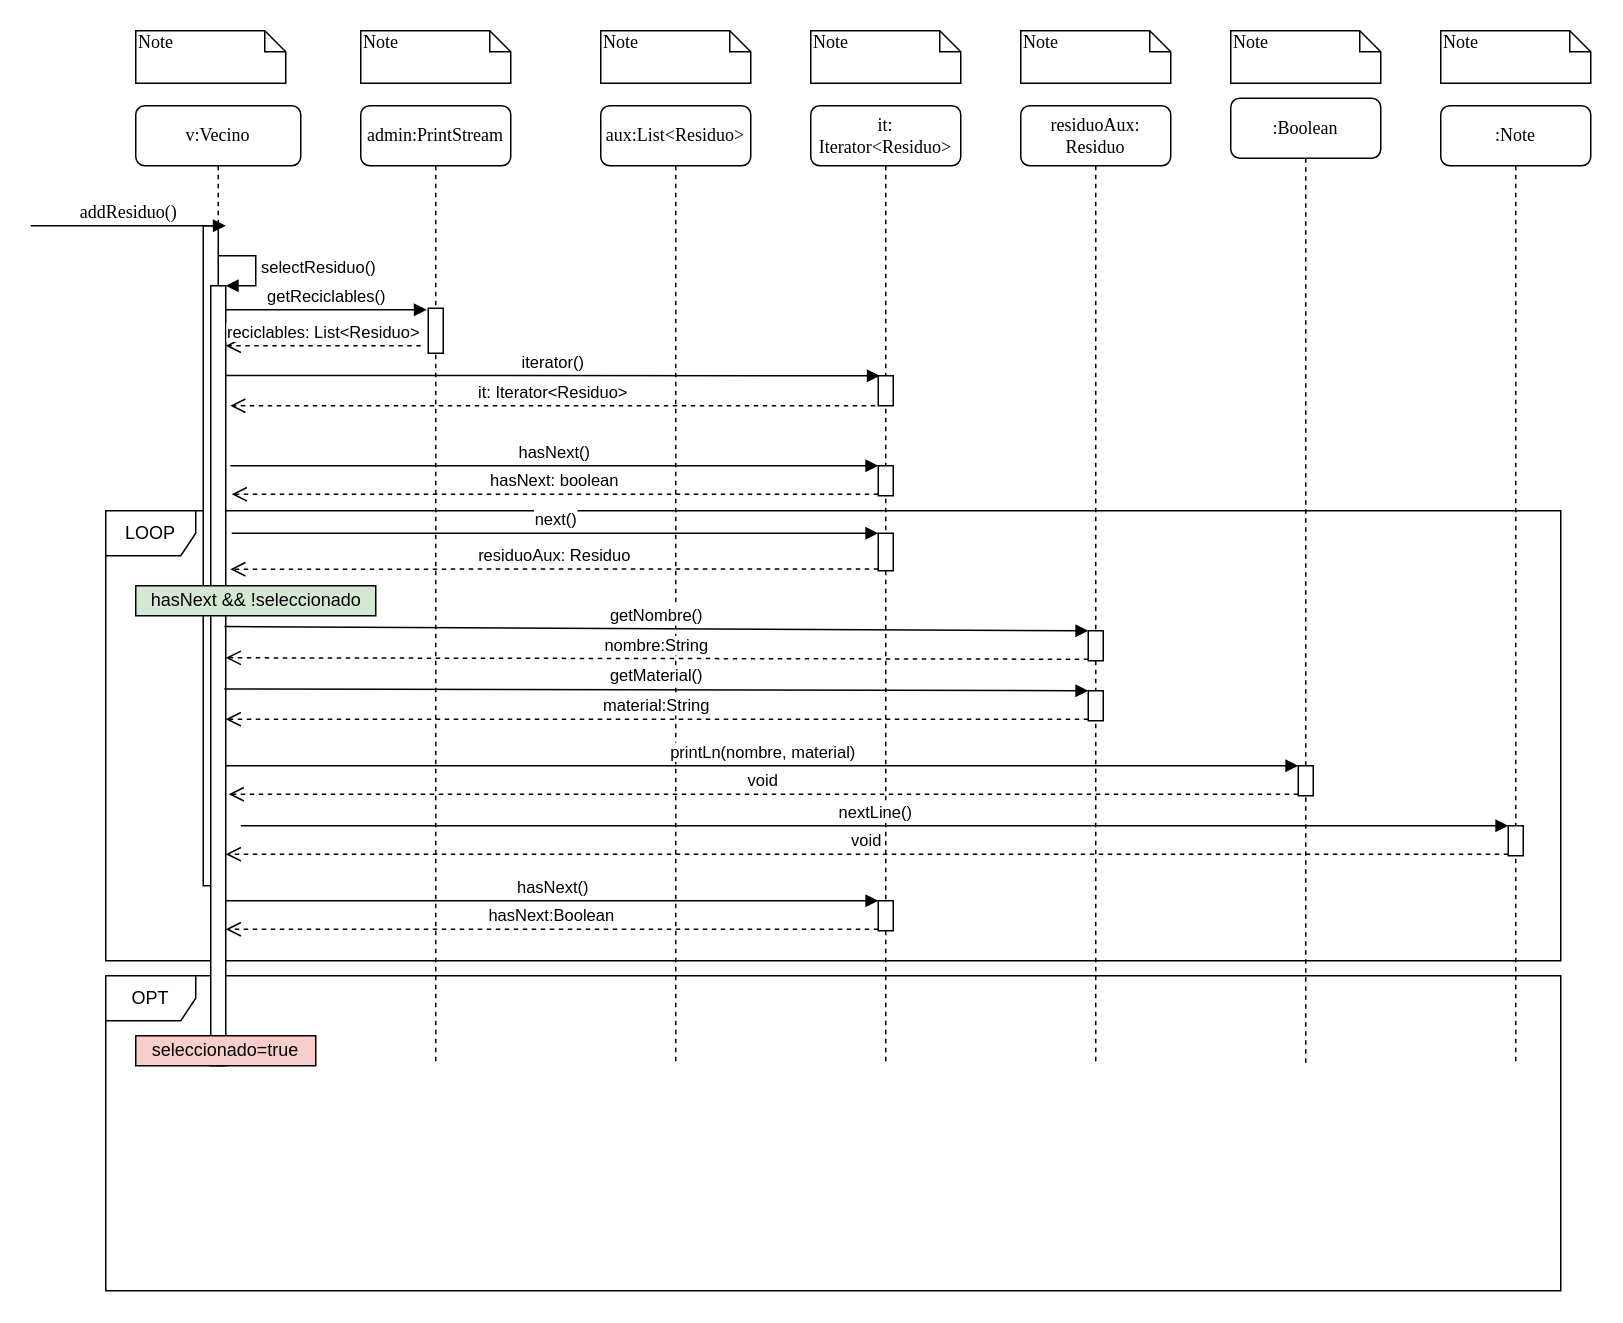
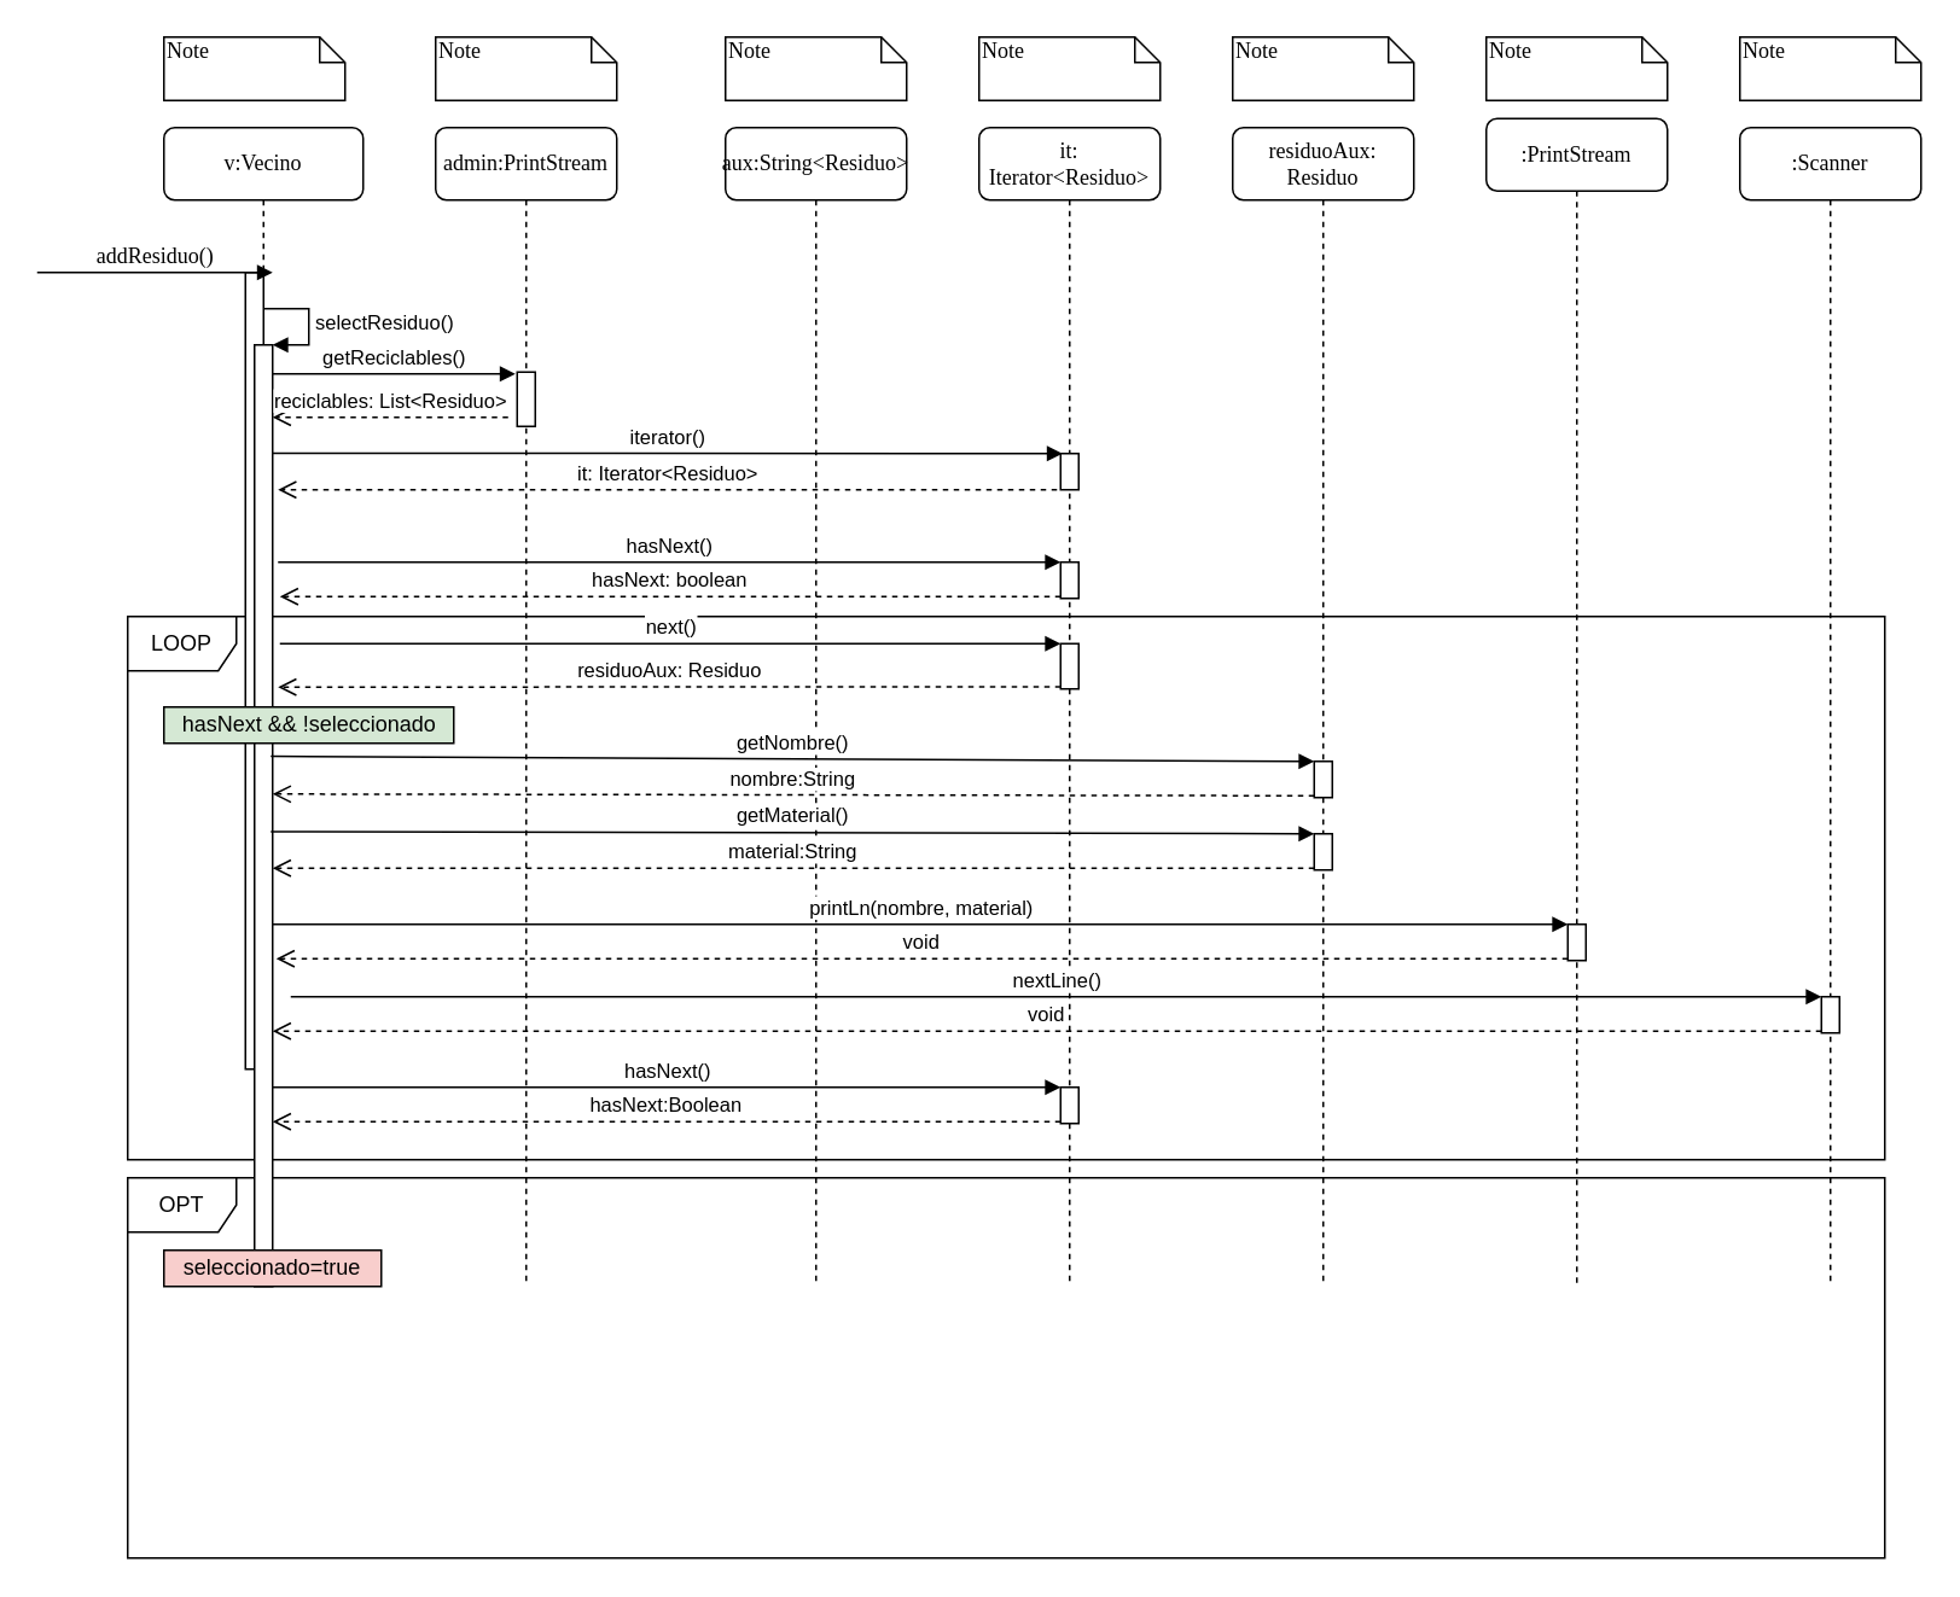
  <mxCell id="0" />
  <mxCell id="1" parent="0" />
  <mxCell id="2" value="OPT" style="shape=umlFrame;whiteSpace=wrap;html=1;" parent="1" vertex="1"><mxGeometry x="70" y="650" width="970" height="210" as="geometry" /></mxCell>
  <mxCell id="3" value="LOOP" style="shape=umlFrame;whiteSpace=wrap;html=1;" parent="1" vertex="1"><mxGeometry x="70" y="340" width="970" height="300" as="geometry" /></mxCell>
  <mxCell id="4" value="admin:PrintStream&lt;br&gt;" style="shape=umlLifeline;perimeter=lifelinePerimeter;whiteSpace=wrap;html=1;container=1;collapsible=0;recursiveResize=0;outlineConnect=0;rounded=1;shadow=0;comic=0;labelBackgroundColor=none;strokeColor=#000000;strokeWidth=1;fillColor=#FFFFFF;fontFamily=Verdana;fontSize=12;fontColor=#000000;align=center;" parent="1" vertex="1"><mxGeometry x="240" y="70" width="100" height="640" as="geometry" /></mxCell>
  <mxCell id="5" value="" style="html=1;points=[];perimeter=orthogonalPerimeter;rounded=0;shadow=0;comic=0;labelBackgroundColor=none;strokeColor=#000000;strokeWidth=1;fillColor=#FFFFFF;fontFamily=Verdana;fontSize=12;fontColor=#000000;align=center;" parent="4" vertex="1"><mxGeometry x="45" y="135" width="10" height="30" as="geometry" /></mxCell>
- <mxCell id="6" value="aux:List&amp;lt;Residuo&amp;gt;" style="shape=umlLifeline;perimeter=lifelinePerimeter;whiteSpace=wrap;html=1;container=1;collapsible=0;recursiveResize=0;outlineConnect=0;rounded=1;shadow=0;comic=0;labelBackgroundColor=none;strokeColor=#000000;strokeWidth=1;fillColor=#FFFFFF;fontFamily=Verdana;fontSize=12;fontColor=#000000;align=center;" parent="1" vertex="1"><mxGeometry x="400" y="70" width="100" height="640" as="geometry" /></mxCell>
+ <mxCell id="6" value="aux:String&amp;lt;Residuo&amp;gt;" style="shape=umlLifeline;perimeter=lifelinePerimeter;whiteSpace=wrap;html=1;container=1;collapsible=0;recursiveResize=0;outlineConnect=0;rounded=1;shadow=0;comic=0;labelBackgroundColor=none;strokeColor=#000000;strokeWidth=1;fillColor=#FFFFFF;fontFamily=Verdana;fontSize=12;fontColor=#000000;align=center;" parent="1" vertex="1"><mxGeometry x="400" y="70" width="100" height="640" as="geometry" /></mxCell>
  <mxCell id="7" value="it: Iterator&amp;lt;Residuo&amp;gt;" style="shape=umlLifeline;perimeter=lifelinePerimeter;whiteSpace=wrap;html=1;container=1;collapsible=0;recursiveResize=0;outlineConnect=0;rounded=1;shadow=0;comic=0;labelBackgroundColor=none;strokeColor=#000000;strokeWidth=1;fillColor=#FFFFFF;fontFamily=Verdana;fontSize=12;fontColor=#000000;align=center;" parent="1" vertex="1"><mxGeometry x="540" y="70" width="100" height="640" as="geometry" /></mxCell>
  <mxCell id="8" value="" style="html=1;points=[];perimeter=orthogonalPerimeter;" parent="7" vertex="1"><mxGeometry x="45" y="240" width="10" height="20" as="geometry" /></mxCell>
  <mxCell id="9" value="" style="html=1;points=[];perimeter=orthogonalPerimeter;" parent="7" vertex="1"><mxGeometry x="45" y="285" width="10" height="25" as="geometry" /></mxCell>
  <mxCell id="10" value="" style="html=1;points=[];perimeter=orthogonalPerimeter;" parent="7" vertex="1"><mxGeometry x="45" y="530" width="10" height="20" as="geometry" /></mxCell>
  <mxCell id="11" value="residuoAux: Residuo" style="shape=umlLifeline;perimeter=lifelinePerimeter;whiteSpace=wrap;html=1;container=1;collapsible=0;recursiveResize=0;outlineConnect=0;rounded=1;shadow=0;comic=0;labelBackgroundColor=none;strokeColor=#000000;strokeWidth=1;fillColor=#FFFFFF;fontFamily=Verdana;fontSize=12;fontColor=#000000;align=center;" parent="1" vertex="1"><mxGeometry x="680" y="70" width="100" height="640" as="geometry" /></mxCell>
  <mxCell id="12" value="" style="html=1;points=[];perimeter=orthogonalPerimeter;" parent="11" vertex="1"><mxGeometry x="45" y="350" width="10" height="20" as="geometry" /></mxCell>
- <mxCell id="13" value=":Boolean" style="shape=umlLifeline;perimeter=lifelinePerimeter;whiteSpace=wrap;html=1;container=1;collapsible=0;recursiveResize=0;outlineConnect=0;rounded=1;shadow=0;comic=0;labelBackgroundColor=none;strokeColor=#000000;strokeWidth=1;fillColor=#FFFFFF;fontFamily=Verdana;fontSize=12;fontColor=#000000;align=center;" parent="1" vertex="1"><mxGeometry x="820" y="65" width="100" height="645" as="geometry" /></mxCell>
+ <mxCell id="13" value=":PrintStream" style="shape=umlLifeline;perimeter=lifelinePerimeter;whiteSpace=wrap;html=1;container=1;collapsible=0;recursiveResize=0;outlineConnect=0;rounded=1;shadow=0;comic=0;labelBackgroundColor=none;strokeColor=#000000;strokeWidth=1;fillColor=#FFFFFF;fontFamily=Verdana;fontSize=12;fontColor=#000000;align=center;" parent="1" vertex="1"><mxGeometry x="820" y="65" width="100" height="645" as="geometry" /></mxCell>
  <mxCell id="14" value="" style="html=1;points=[];perimeter=orthogonalPerimeter;" parent="13" vertex="1"><mxGeometry x="45" y="445" width="10" height="20" as="geometry" /></mxCell>
- <mxCell id="15" value=":Note" style="shape=umlLifeline;perimeter=lifelinePerimeter;whiteSpace=wrap;html=1;container=1;collapsible=0;recursiveResize=0;outlineConnect=0;rounded=1;shadow=0;comic=0;labelBackgroundColor=none;strokeColor=#000000;strokeWidth=1;fillColor=#FFFFFF;fontFamily=Verdana;fontSize=12;fontColor=#000000;align=center;" parent="1" vertex="1"><mxGeometry x="960" y="70" width="100" height="640" as="geometry" /></mxCell>
+ <mxCell id="15" value=":Scanner" style="shape=umlLifeline;perimeter=lifelinePerimeter;whiteSpace=wrap;html=1;container=1;collapsible=0;recursiveResize=0;outlineConnect=0;rounded=1;shadow=0;comic=0;labelBackgroundColor=none;strokeColor=#000000;strokeWidth=1;fillColor=#FFFFFF;fontFamily=Verdana;fontSize=12;fontColor=#000000;align=center;" parent="1" vertex="1"><mxGeometry x="960" y="70" width="100" height="640" as="geometry" /></mxCell>
  <mxCell id="16" value="" style="html=1;points=[];perimeter=orthogonalPerimeter;" parent="15" vertex="1"><mxGeometry x="45" y="480" width="10" height="20" as="geometry" /></mxCell>
  <mxCell id="17" value="v:Vecino" style="shape=umlLifeline;perimeter=lifelinePerimeter;whiteSpace=wrap;html=1;container=1;collapsible=0;recursiveResize=0;outlineConnect=0;rounded=1;shadow=0;comic=0;labelBackgroundColor=none;strokeColor=#000000;strokeWidth=1;fillColor=#FFFFFF;fontFamily=Verdana;fontSize=12;fontColor=#000000;align=center;" parent="1" vertex="1"><mxGeometry x="90" y="70" width="110" height="640" as="geometry" /></mxCell>
  <mxCell id="18" value="" style="html=1;points=[];perimeter=orthogonalPerimeter;rounded=0;shadow=0;comic=0;labelBackgroundColor=none;strokeColor=#000000;strokeWidth=1;fillColor=#FFFFFF;fontFamily=Verdana;fontSize=12;fontColor=#000000;align=center;" parent="17" vertex="1"><mxGeometry x="45" y="80" width="10" height="440" as="geometry" /></mxCell>
  <mxCell id="19" value="" style="html=1;points=[];perimeter=orthogonalPerimeter;" parent="17" vertex="1"><mxGeometry x="50" y="120" width="10" height="520" as="geometry" /></mxCell>
  <mxCell id="20" value="selectResiduo()&lt;br&gt;" style="edgeStyle=orthogonalEdgeStyle;html=1;align=left;spacingLeft=2;endArrow=block;rounded=0;entryX=1;entryY=0;" parent="17" target="19" edge="1"><mxGeometry relative="1" as="geometry"><mxPoint x="55" y="100" as="sourcePoint" /><Array as="points"><mxPoint x="80" y="100" /></Array></mxGeometry></mxCell>
  <mxCell id="21" value="hasNext &amp;amp;&amp;amp; !seleccionado&lt;br&gt;" style="html=1;fillColor=#d5e8d4;" parent="17" vertex="1"><mxGeometry y="320" width="160" height="20" as="geometry" /></mxCell>
  <mxCell id="22" value="" style="html=1;points=[];perimeter=orthogonalPerimeter;rounded=0;shadow=0;comic=0;labelBackgroundColor=none;strokeColor=#000000;strokeWidth=1;fillColor=#FFFFFF;fontFamily=Verdana;fontSize=12;fontColor=#000000;align=center;" parent="1" vertex="1"><mxGeometry x="585" y="250" width="10" height="20" as="geometry" /></mxCell>
  <mxCell id="23" value="Note" style="shape=note;whiteSpace=wrap;html=1;size=14;verticalAlign=top;align=left;spacingTop=-6;rounded=0;shadow=0;comic=0;labelBackgroundColor=none;strokeColor=#000000;strokeWidth=1;fillColor=#FFFFFF;fontFamily=Verdana;fontSize=12;fontColor=#000000;" parent="1" vertex="1"><mxGeometry x="90" y="20" width="100" height="35" as="geometry" /></mxCell>
  <mxCell id="24" value="Note" style="shape=note;whiteSpace=wrap;html=1;size=14;verticalAlign=top;align=left;spacingTop=-6;rounded=0;shadow=0;comic=0;labelBackgroundColor=none;strokeColor=#000000;strokeWidth=1;fillColor=#FFFFFF;fontFamily=Verdana;fontSize=12;fontColor=#000000;" parent="1" vertex="1"><mxGeometry x="240" y="20" width="100" height="35" as="geometry" /></mxCell>
  <mxCell id="25" value="Note" style="shape=note;whiteSpace=wrap;html=1;size=14;verticalAlign=top;align=left;spacingTop=-6;rounded=0;shadow=0;comic=0;labelBackgroundColor=none;strokeColor=#000000;strokeWidth=1;fillColor=#FFFFFF;fontFamily=Verdana;fontSize=12;fontColor=#000000;" parent="1" vertex="1"><mxGeometry x="400" y="20" width="100" height="35" as="geometry" /></mxCell>
  <mxCell id="26" value="Note" style="shape=note;whiteSpace=wrap;html=1;size=14;verticalAlign=top;align=left;spacingTop=-6;rounded=0;shadow=0;comic=0;labelBackgroundColor=none;strokeColor=#000000;strokeWidth=1;fillColor=#FFFFFF;fontFamily=Verdana;fontSize=12;fontColor=#000000;" parent="1" vertex="1"><mxGeometry x="540" y="20" width="100" height="35" as="geometry" /></mxCell>
  <mxCell id="27" value="Note" style="shape=note;whiteSpace=wrap;html=1;size=14;verticalAlign=top;align=left;spacingTop=-6;rounded=0;shadow=0;comic=0;labelBackgroundColor=none;strokeColor=#000000;strokeWidth=1;fillColor=#FFFFFF;fontFamily=Verdana;fontSize=12;fontColor=#000000;" parent="1" vertex="1"><mxGeometry x="680" y="20" width="100" height="35" as="geometry" /></mxCell>
  <mxCell id="28" value="Note" style="shape=note;whiteSpace=wrap;html=1;size=14;verticalAlign=top;align=left;spacingTop=-6;rounded=0;shadow=0;comic=0;labelBackgroundColor=none;strokeColor=#000000;strokeWidth=1;fillColor=#FFFFFF;fontFamily=Verdana;fontSize=12;fontColor=#000000;" parent="1" vertex="1"><mxGeometry x="820" y="20" width="100" height="35" as="geometry" /></mxCell>
  <mxCell id="29" value="Note" style="shape=note;whiteSpace=wrap;html=1;size=14;verticalAlign=top;align=left;spacingTop=-6;rounded=0;shadow=0;comic=0;labelBackgroundColor=none;strokeColor=#000000;strokeWidth=1;fillColor=#FFFFFF;fontFamily=Verdana;fontSize=12;fontColor=#000000;" parent="1" vertex="1"><mxGeometry x="960" y="20" width="100" height="35" as="geometry" /></mxCell>
  <mxCell id="30" value="addResiduo()" style="html=1;verticalAlign=bottom;endArrow=block;entryX=0;entryY=0;labelBackgroundColor=none;fontFamily=Verdana;fontSize=12;edgeStyle=elbowEdgeStyle;elbow=vertical;" parent="1" edge="1"><mxGeometry relative="1" as="geometry"><mxPoint x="20" y="150" as="sourcePoint" /><mxPoint x="150" y="150" as="targetPoint" /></mxGeometry></mxCell>
  <mxCell id="31" value="getReciclables()" style="html=1;verticalAlign=bottom;endArrow=block;entryX=-0.1;entryY=0.033;entryDx=0;entryDy=0;entryPerimeter=0;" parent="1" source="19" target="5" edge="1"><mxGeometry width="80" relative="1" as="geometry"><mxPoint x="160" y="200" as="sourcePoint" /><mxPoint x="240" y="200" as="targetPoint" /></mxGeometry></mxCell>
  <mxCell id="32" value="reciclables: List&amp;lt;Residuo&amp;gt;" style="html=1;verticalAlign=bottom;endArrow=open;dashed=1;endSize=8;" parent="1" target="19" edge="1"><mxGeometry relative="1" as="geometry"><mxPoint x="280" y="230" as="sourcePoint" /><mxPoint x="200" y="250" as="targetPoint" /></mxGeometry></mxCell>
  <mxCell id="33" value="it: Iterator&amp;lt;Residuo&amp;gt;" style="html=1;verticalAlign=bottom;endArrow=open;dashed=1;endSize=8;exitX=-0.2;exitY=1;exitDx=0;exitDy=0;exitPerimeter=0;" parent="1" source="22" edge="1"><mxGeometry relative="1" as="geometry"><mxPoint x="580" y="280" as="sourcePoint" /><mxPoint x="153" y="270" as="targetPoint" /></mxGeometry></mxCell>
  <mxCell id="34" value="hasNext: boolean" style="html=1;verticalAlign=bottom;endArrow=open;dashed=1;endSize=8;exitX=0;exitY=0.95;" parent="1" source="8" edge="1"><mxGeometry relative="1" as="geometry"><mxPoint x="154" y="329" as="targetPoint" /></mxGeometry></mxCell>
  <mxCell id="35" value="hasNext()" style="html=1;verticalAlign=bottom;endArrow=block;entryX=0;entryY=0;" parent="1" target="8" edge="1"><mxGeometry relative="1" as="geometry"><mxPoint x="153" y="310" as="sourcePoint" /></mxGeometry></mxCell>
  <mxCell id="36" value="next()" style="html=1;verticalAlign=bottom;endArrow=block;entryX=0;entryY=0;" parent="1" target="9" edge="1"><mxGeometry relative="1" as="geometry"><mxPoint x="154" y="355" as="sourcePoint" /></mxGeometry></mxCell>
  <mxCell id="37" value="residuoAux: Residuo" style="html=1;verticalAlign=bottom;endArrow=open;dashed=1;endSize=8;exitX=0;exitY=0.95;" parent="1" source="9" edge="1"><mxGeometry relative="1" as="geometry"><mxPoint x="153" y="379" as="targetPoint" /></mxGeometry></mxCell>
  <mxCell id="38" value="iterator()" style="html=1;verticalAlign=bottom;endArrow=block;exitX=1;exitY=0.115;exitDx=0;exitDy=0;exitPerimeter=0;entryX=0.1;entryY=0;entryDx=0;entryDy=0;entryPerimeter=0;" parent="1" source="19" target="22" edge="1"><mxGeometry width="80" relative="1" as="geometry"><mxPoint x="150" y="260" as="sourcePoint" /><mxPoint x="580" y="250" as="targetPoint" /></mxGeometry></mxCell>
  <mxCell id="39" value="getNombre()" style="html=1;verticalAlign=bottom;endArrow=block;entryX=0;entryY=0;exitX=0.9;exitY=0.437;exitDx=0;exitDy=0;exitPerimeter=0;" parent="1" source="19" target="12" edge="1"><mxGeometry relative="1" as="geometry"><mxPoint x="149" y="400" as="sourcePoint" /></mxGeometry></mxCell>
  <mxCell id="40" value="nombre:String" style="html=1;verticalAlign=bottom;endArrow=open;dashed=1;endSize=8;exitX=0;exitY=0.95;entryX=1;entryY=0.477;entryDx=0;entryDy=0;entryPerimeter=0;" parent="1" source="12" target="19" edge="1"><mxGeometry relative="1" as="geometry"><mxPoint x="153" y="416" as="targetPoint" /></mxGeometry></mxCell>
  <mxCell id="41" value="material:String" style="html=1;verticalAlign=bottom;endArrow=open;dashed=1;endSize=8;exitX=0;exitY=0.95;" parent="1" source="48" target="19" edge="1"><mxGeometry relative="1" as="geometry"><mxPoint x="152" y="459" as="targetPoint" /></mxGeometry></mxCell>
  <mxCell id="42" value="getMaterial()" style="html=1;verticalAlign=bottom;endArrow=block;entryX=0;entryY=0;exitX=0.9;exitY=0.517;exitDx=0;exitDy=0;exitPerimeter=0;" parent="1" source="19" target="48" edge="1"><mxGeometry relative="1" as="geometry"><mxPoint x="151" y="440" as="sourcePoint" /></mxGeometry></mxCell>
  <mxCell id="43" value="void" style="html=1;verticalAlign=bottom;endArrow=open;dashed=1;endSize=8;exitX=0;exitY=0.95;" parent="1" source="14" edge="1"><mxGeometry relative="1" as="geometry"><mxPoint x="152" y="529" as="targetPoint" /></mxGeometry></mxCell>
  <mxCell id="44" value="void&lt;br&gt;" style="html=1;verticalAlign=bottom;endArrow=open;dashed=1;endSize=8;exitX=0;exitY=0.95;" parent="1" source="16" target="19" edge="1"><mxGeometry relative="1" as="geometry"><mxPoint x="151" y="539" as="targetPoint" /></mxGeometry></mxCell>
  <mxCell id="45" value="nextLine()" style="html=1;verticalAlign=bottom;endArrow=block;" parent="1" target="16" edge="1"><mxGeometry relative="1" as="geometry"><mxPoint x="160" y="550" as="sourcePoint" /><mxPoint x="1006" y="524" as="targetPoint" /></mxGeometry></mxCell>
  <mxCell id="46" value="hasNext:Boolean" style="html=1;verticalAlign=bottom;endArrow=open;dashed=1;endSize=8;exitX=0;exitY=0.95;" parent="1" source="10" target="19" edge="1"><mxGeometry relative="1" as="geometry"><mxPoint x="153" y="579" as="targetPoint" /></mxGeometry></mxCell>
  <mxCell id="47" value="hasNext()" style="html=1;verticalAlign=bottom;endArrow=block;" parent="1" source="19" target="10" edge="1"><mxGeometry relative="1" as="geometry"><mxPoint x="151" y="560" as="sourcePoint" /><mxPoint x="580" y="560" as="targetPoint" /></mxGeometry></mxCell>
  <mxCell id="48" value="" style="html=1;points=[];perimeter=orthogonalPerimeter;" parent="1" vertex="1"><mxGeometry x="725" y="460" width="10" height="20" as="geometry" /></mxCell>
  <mxCell id="49" value="printLn(nombre, material)" style="html=1;verticalAlign=bottom;endArrow=block;" parent="1" source="19" target="14" edge="1"><mxGeometry relative="1" as="geometry"><mxPoint x="149" y="475" as="sourcePoint" /><mxPoint x="860" y="475" as="targetPoint" /></mxGeometry></mxCell>
  <mxCell id="50" value="seleccionado=true" style="rounded=0;whiteSpace=wrap;html=1;fillColor=#f8cecc;" vertex="1" parent="1"><mxGeometry x="90" y="690" width="120" height="20" as="geometry" /></mxCell>
